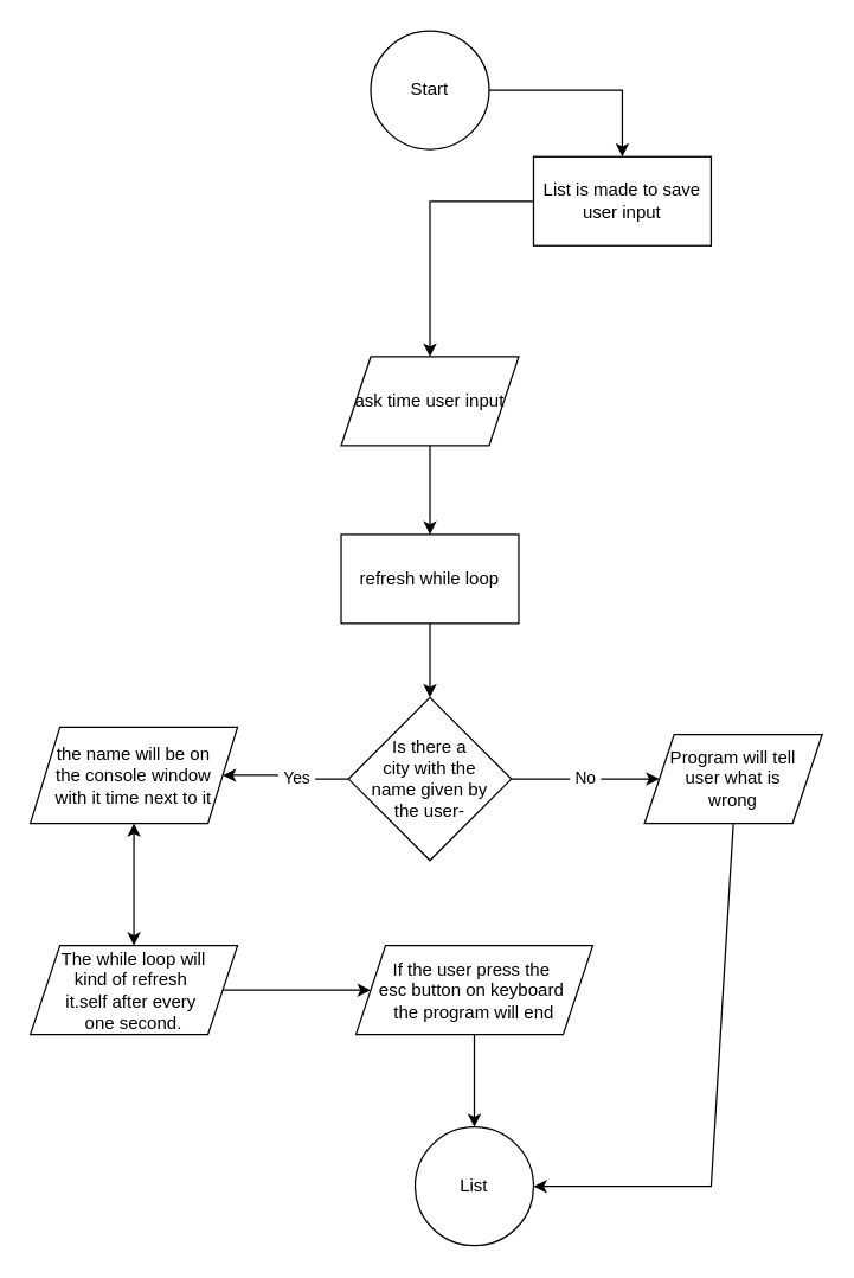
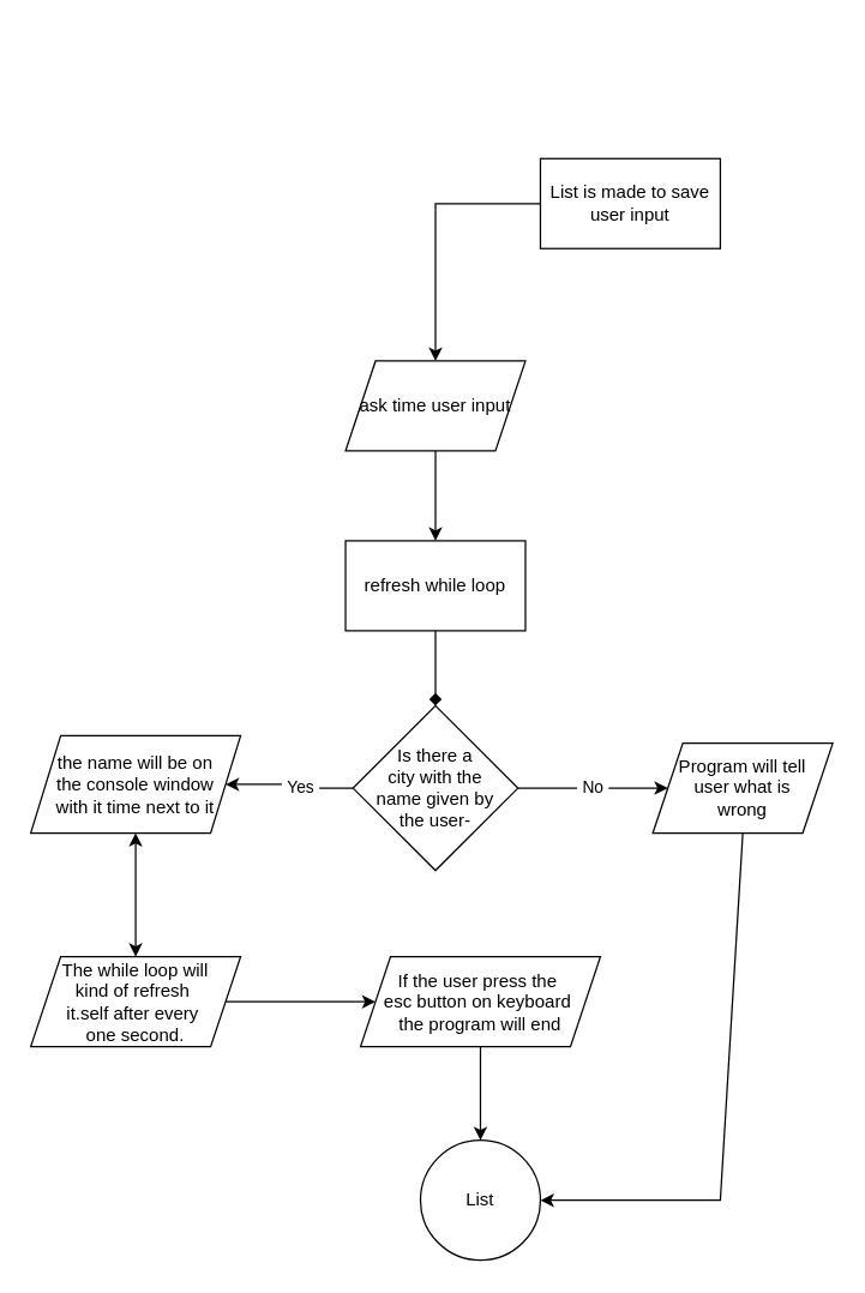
  <mxCell id="0" />
  <mxCell id="1" parent="0" />
- <mxCell id="2" value="" style="edgeStyle=orthogonalEdgeStyle;rounded=0;orthogonalLoop=1;jettySize=auto;html=1;" edge="1" parent="1" source="3" target="5"><mxGeometry relative="1" as="geometry" /></mxCell>
- <mxCell id="3" value="Start" style="ellipse;whiteSpace=wrap;html=1;aspect=fixed;" vertex="1" parent="1"><mxGeometry x="250" y="20" width="80" height="80" as="geometry" /></mxCell>
  <mxCell id="4" value="" style="edgeStyle=orthogonalEdgeStyle;rounded=0;orthogonalLoop=1;jettySize=auto;html=1;" edge="1" parent="1" source="5" target="7"><mxGeometry relative="1" as="geometry" /></mxCell>
  <mxCell id="5" value="List is made to save user input" style="whiteSpace=wrap;html=1;" vertex="1" parent="1"><mxGeometry x="360" y="105" width="120" height="60" as="geometry" /></mxCell>
  <mxCell id="6" value="" style="edgeStyle=orthogonalEdgeStyle;rounded=0;orthogonalLoop=1;jettySize=auto;html=1;entryX=0.5;entryY=0;entryDx=0;entryDy=0;" edge="1" parent="1" source="7" target="17"><mxGeometry relative="1" as="geometry"><mxPoint x="290" y="380" as="targetPoint" /></mxGeometry></mxCell>
  <mxCell id="7" value="ask time user input" style="shape=parallelogram;perimeter=parallelogramPerimeter;whiteSpace=wrap;html=1;fixedSize=1;" vertex="1" parent="1"><mxGeometry x="230" y="240" width="120" height="60" as="geometry" /></mxCell>
  <mxCell id="8" value="" style="edgeStyle=orthogonalEdgeStyle;rounded=0;orthogonalLoop=1;jettySize=auto;html=1;" edge="1" parent="1" source="11" target="12"><mxGeometry relative="1" as="geometry" /></mxCell>
  <mxCell id="9" value="&amp;nbsp;Yes&amp;nbsp;" style="edgeLabel;html=1;align=center;verticalAlign=middle;resizable=0;points=[];" vertex="1" connectable="0" parent="8"><mxGeometry x="-0.184" y="-1" relative="1" as="geometry"><mxPoint as="offset" /></mxGeometry></mxCell>
  <mxCell id="10" value="&amp;nbsp;No&amp;nbsp;" style="edgeStyle=orthogonalEdgeStyle;rounded=0;orthogonalLoop=1;jettySize=auto;html=1;" edge="1" parent="1" source="11" target="13"><mxGeometry relative="1" as="geometry" /></mxCell>
  <mxCell id="11" value="Is there a &lt;br&gt;city with the &lt;br&gt;name given by &lt;br&gt;the user-" style="rhombus;whiteSpace=wrap;html=1;" vertex="1" parent="1"><mxGeometry x="235" y="470" width="110" height="110" as="geometry" /></mxCell>
  <mxCell id="12" value="the name will be on &lt;br&gt;the console window &lt;br&gt;with it time next to it" style="shape=parallelogram;perimeter=parallelogramPerimeter;whiteSpace=wrap;html=1;fixedSize=1;" vertex="1" parent="1"><mxGeometry x="20" y="490" width="140" height="65" as="geometry" /></mxCell>
  <mxCell id="13" value="Program will tell &lt;br&gt;user what is &lt;br&gt;wrong" style="shape=parallelogram;perimeter=parallelogramPerimeter;whiteSpace=wrap;html=1;fixedSize=1;" vertex="1" parent="1"><mxGeometry x="435" y="495" width="120" height="60" as="geometry" /></mxCell>
  <mxCell id="14" value="" style="edgeStyle=orthogonalEdgeStyle;rounded=0;orthogonalLoop=1;jettySize=auto;html=1;" edge="1" parent="1" source="15" target="20"><mxGeometry relative="1" as="geometry" /></mxCell>
  <mxCell id="15" value="The while loop will&lt;br&gt;kind of refresh&amp;nbsp;&lt;br&gt;it.self after every&amp;nbsp;&lt;br&gt;one second." style="shape=parallelogram;perimeter=parallelogramPerimeter;whiteSpace=wrap;html=1;fixedSize=1;" vertex="1" parent="1"><mxGeometry x="20" y="637.5" width="140" height="60" as="geometry" /></mxCell>
- <mxCell id="16" value="" style="edgeStyle=orthogonalEdgeStyle;rounded=0;orthogonalLoop=1;jettySize=auto;html=1;" edge="1" parent="1" source="17" target="11"><mxGeometry relative="1" as="geometry" /></mxCell>
+ <mxCell id="16" value="" style="edgeStyle=orthogonalEdgeStyle;rounded=0;orthogonalLoop=1;jettySize=auto;html=1;endArrow=diamond;" edge="1" parent="1" source="17" target="11"><mxGeometry relative="1" as="geometry" /></mxCell>
  <mxCell id="17" value="refresh while loop" style="rounded=0;whiteSpace=wrap;html=1;" vertex="1" parent="1"><mxGeometry x="230" y="360" width="120" height="60" as="geometry" /></mxCell>
  <mxCell id="18" value="" style="endArrow=classic;startArrow=classic;html=1;rounded=0;entryX=0.5;entryY=1;entryDx=0;entryDy=0;exitX=0.5;exitY=0;exitDx=0;exitDy=0;" edge="1" parent="1" source="15" target="12"><mxGeometry width="50" height="50" relative="1" as="geometry"><mxPoint x="70" y="620" as="sourcePoint" /><mxPoint x="120" y="570" as="targetPoint" /></mxGeometry></mxCell>
  <mxCell id="19" value="" style="edgeStyle=orthogonalEdgeStyle;rounded=0;orthogonalLoop=1;jettySize=auto;html=1;" edge="1" parent="1" source="20" target="21"><mxGeometry relative="1" as="geometry" /></mxCell>
  <mxCell id="20" value="If the user press the&amp;nbsp;&lt;br&gt;esc button on keyboard&amp;nbsp;&lt;br&gt;the program will end" style="shape=parallelogram;perimeter=parallelogramPerimeter;whiteSpace=wrap;html=1;fixedSize=1;" vertex="1" parent="1"><mxGeometry x="240" y="637.5" width="160" height="60" as="geometry" /></mxCell>
  <mxCell id="21" value="List" style="ellipse;whiteSpace=wrap;html=1;aspect=fixed;" vertex="1" parent="1"><mxGeometry x="280" y="760" width="80" height="80" as="geometry" /></mxCell>
  <mxCell id="22" value="" style="endArrow=classic;html=1;rounded=0;entryX=1;entryY=0.5;entryDx=0;entryDy=0;exitX=0.5;exitY=1;exitDx=0;exitDy=0;" edge="1" parent="1" source="13" target="21"><mxGeometry width="50" height="50" relative="1" as="geometry"><mxPoint x="530" y="620" as="sourcePoint" /><mxPoint x="520" y="650" as="targetPoint" /><Array as="points"><mxPoint x="480" y="800" /></Array></mxGeometry></mxCell>
